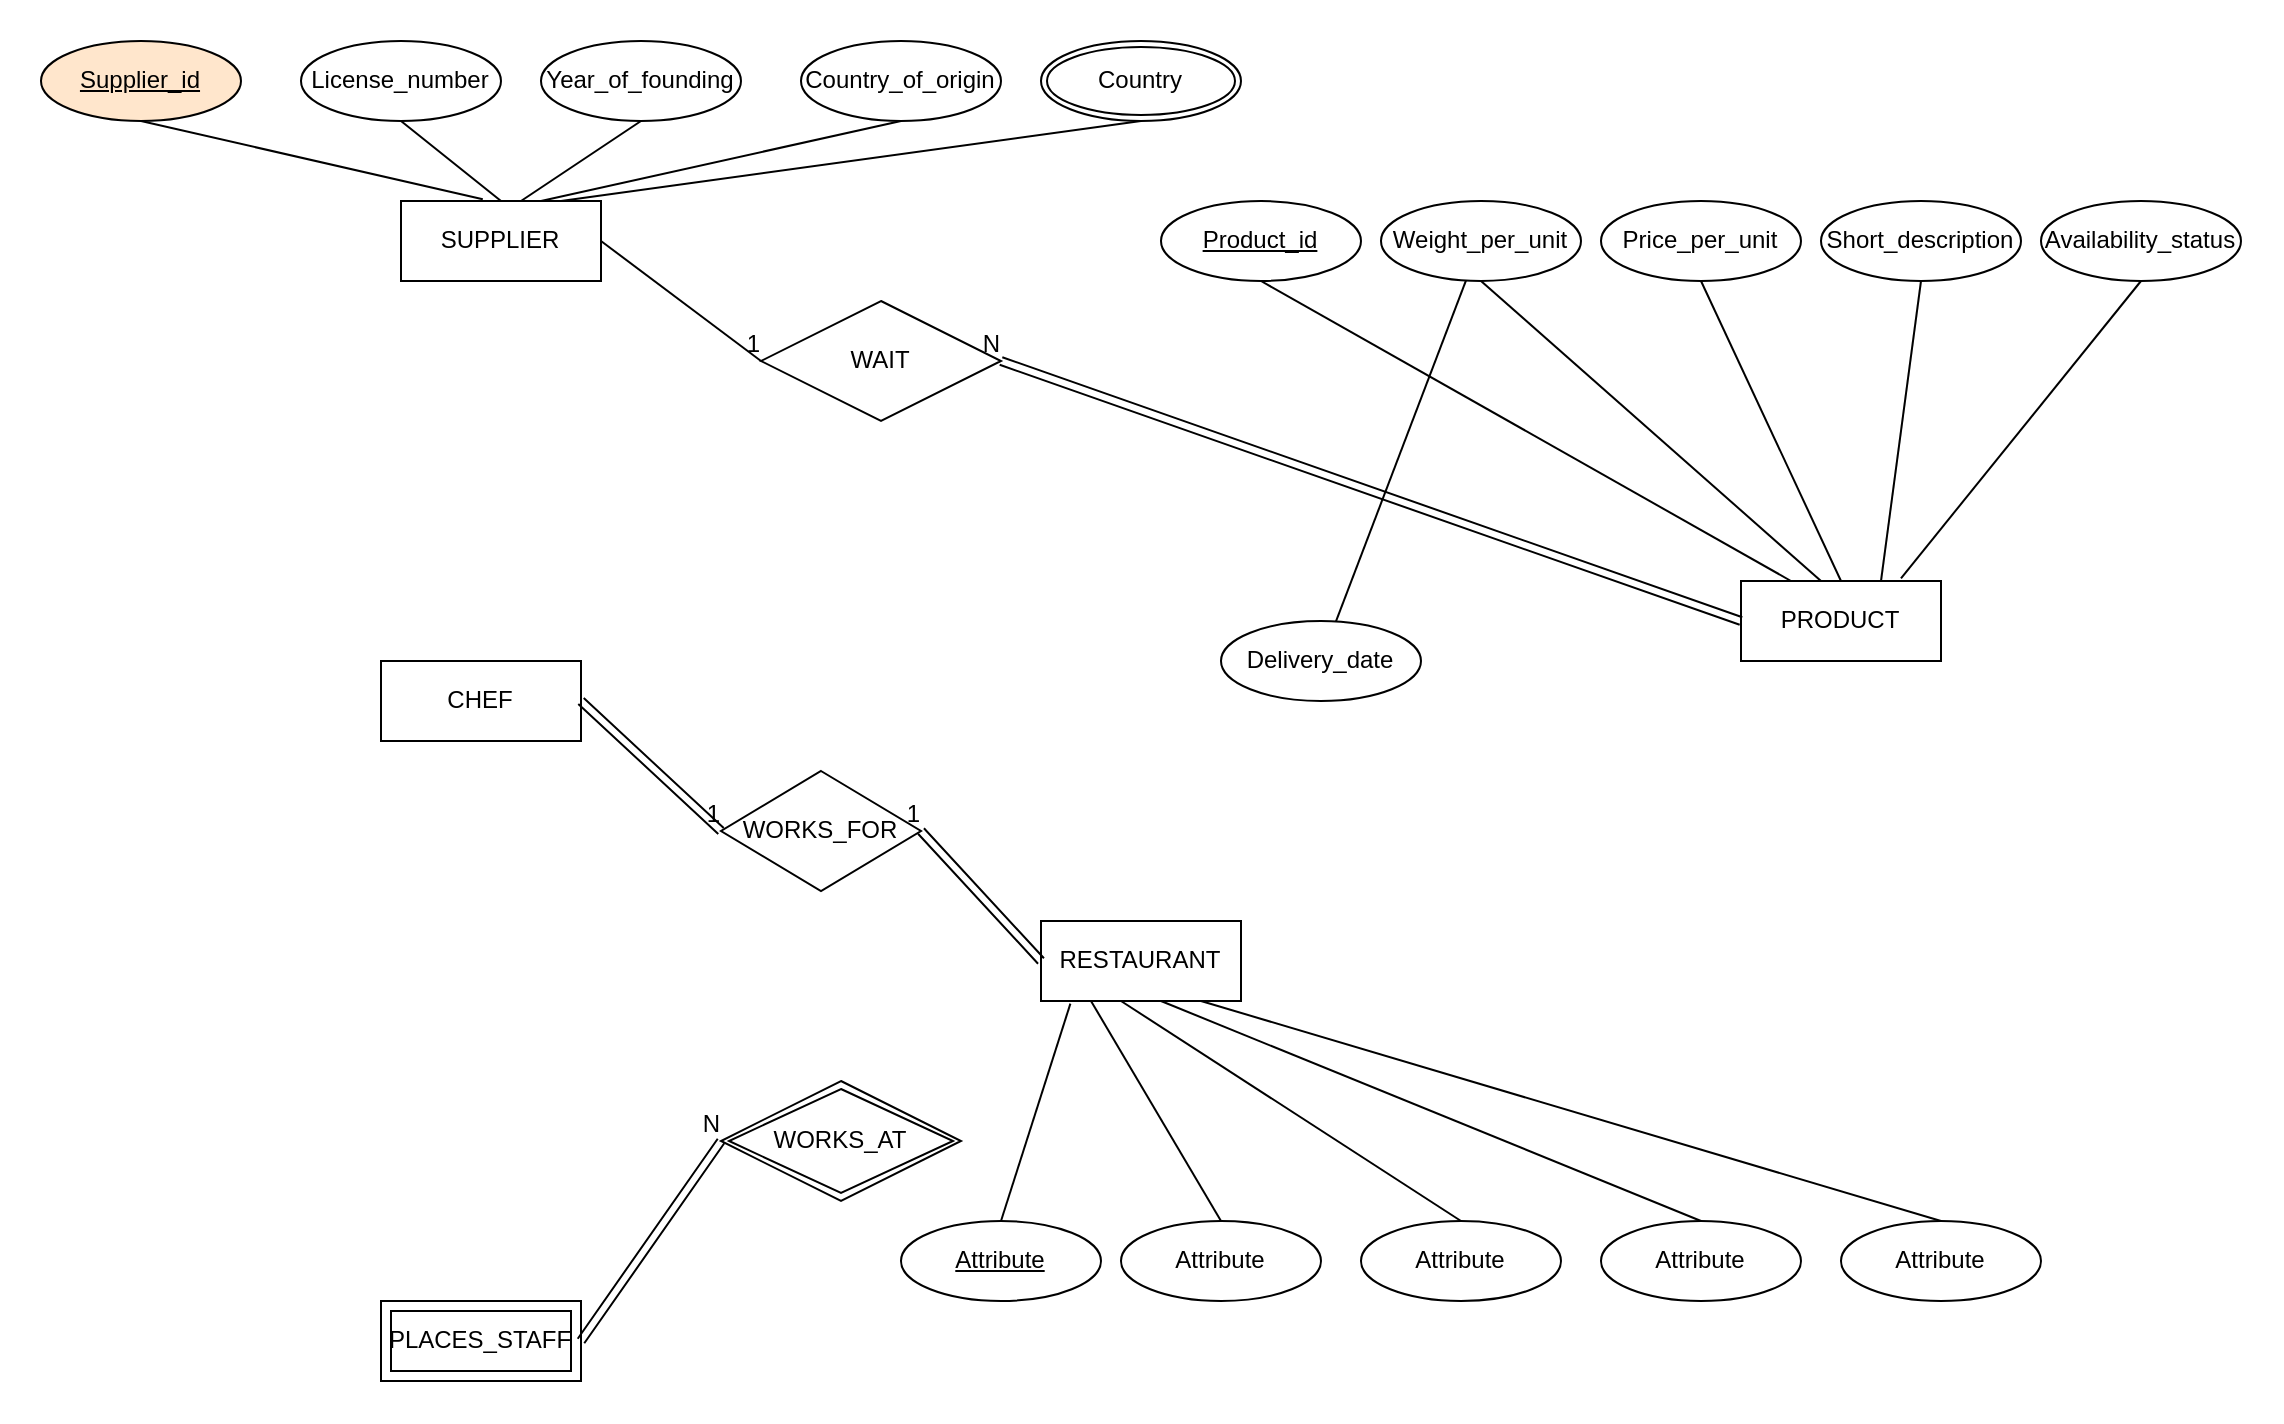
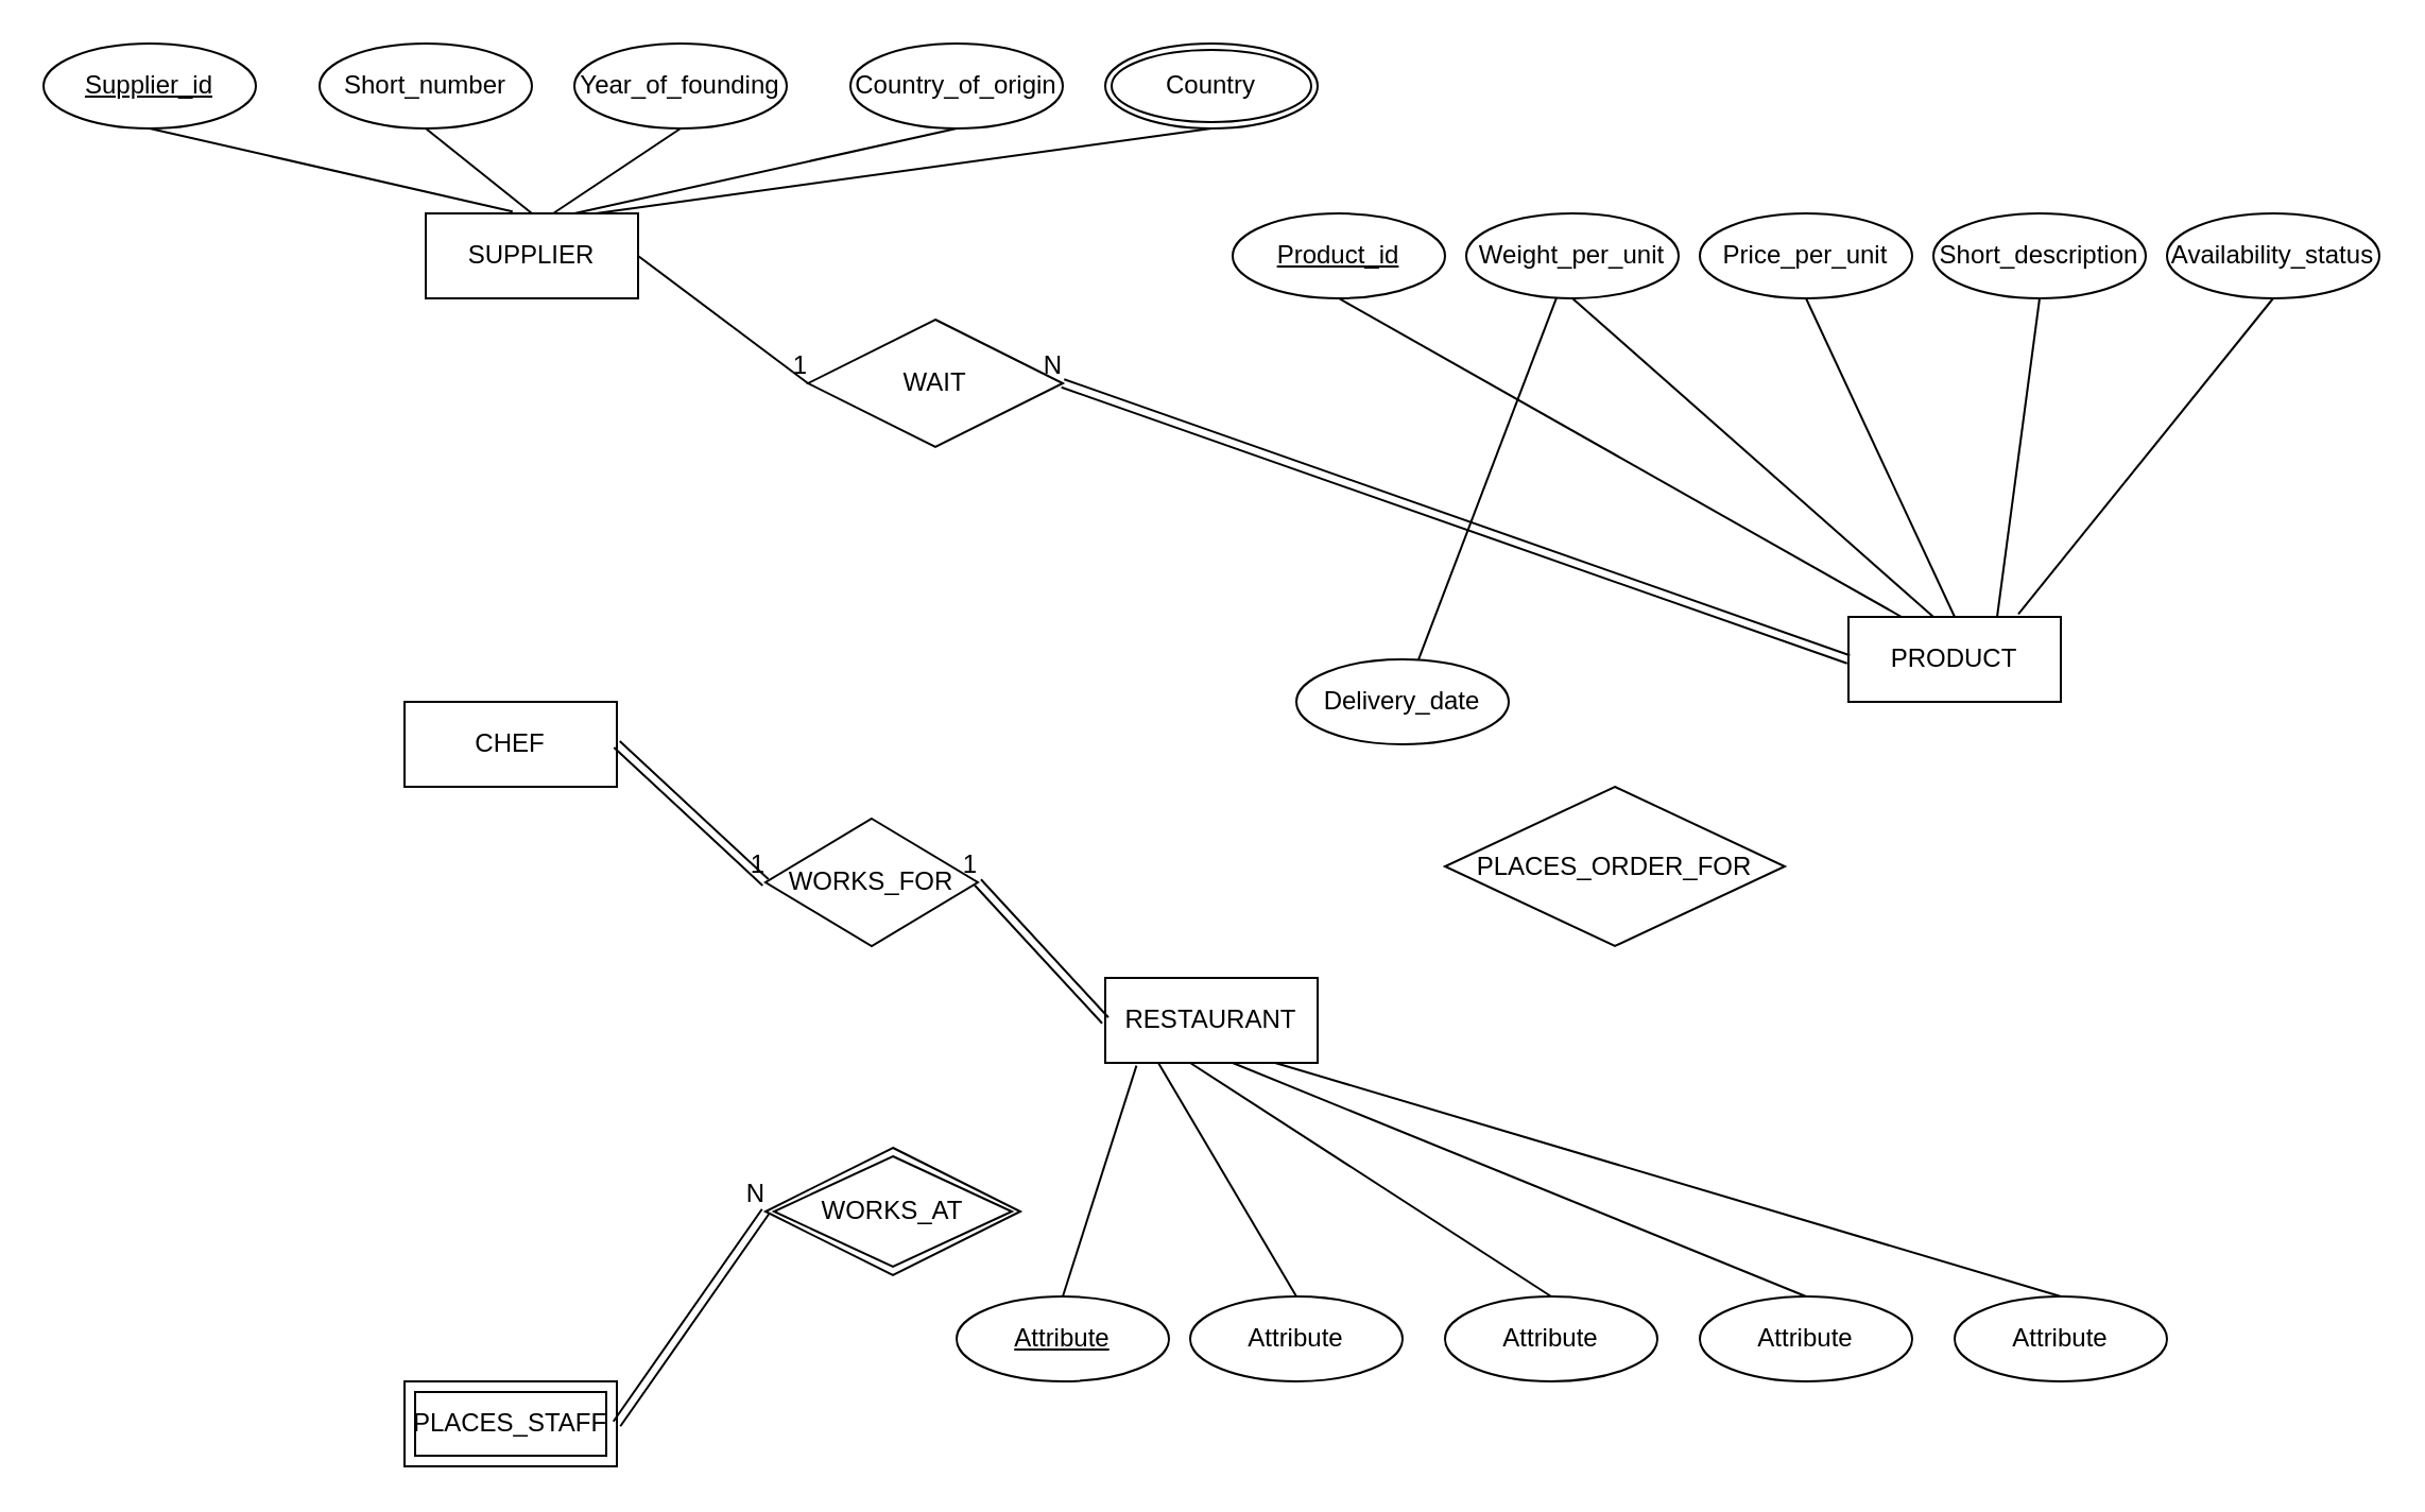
  <mxCell id="0" />
  <mxCell id="1" parent="0" />
  <mxCell id="2" value="SUPPLIER" style="whiteSpace=wrap;html=1;align=center;" vertex="1" parent="1"><mxGeometry x="200" y="100" width="100" height="40" as="geometry" /></mxCell>
  <mxCell id="3" value="CHEF" style="whiteSpace=wrap;html=1;align=center;" vertex="1" parent="1"><mxGeometry x="190" y="330" width="100" height="40" as="geometry" /></mxCell>
  <mxCell id="4" value="PLACES_STAFF" style="shape=ext;margin=3;double=1;whiteSpace=wrap;html=1;align=center;" vertex="1" parent="1"><mxGeometry x="190" y="650" width="100" height="40" as="geometry" /></mxCell>
  <mxCell id="5" value="WORKS_AT" style="shape=rhombus;double=1;perimeter=rhombusPerimeter;whiteSpace=wrap;html=1;align=center;" vertex="1" parent="1"><mxGeometry x="360" y="540" width="120" height="60" as="geometry" /></mxCell>
- <mxCell id="6" value="Supplier_id" style="ellipse;whiteSpace=wrap;html=1;align=center;fontStyle=4;fillColor=#ffe6cc;" vertex="1" parent="1"><mxGeometry y="20" width="100" height="40" as="geometry" x="20" /></mxCell>
- <mxCell id="7" value="License_number" style="ellipse;whiteSpace=wrap;html=1;align=center;" vertex="1" parent="1"><mxGeometry x="150" y="20" width="100" height="40" as="geometry" /></mxCell>
+ <mxCell id="6" value="Supplier_id" style="ellipse;whiteSpace=wrap;html=1;align=center;fontStyle=4;" vertex="1" parent="1"><mxGeometry y="20" width="100" height="40" as="geometry" x="20" /></mxCell>
+ <mxCell id="7" value="Short_number" style="ellipse;whiteSpace=wrap;html=1;align=center;" vertex="1" parent="1"><mxGeometry x="150" y="20" width="100" height="40" as="geometry" /></mxCell>
  <mxCell id="8" value="Year_of_founding" style="ellipse;whiteSpace=wrap;html=1;align=center;" vertex="1" parent="1"><mxGeometry x="270" y="20" width="100" height="40" as="geometry" /></mxCell>
  <mxCell id="9" value="Country_of_origin" style="ellipse;whiteSpace=wrap;html=1;align=center;" vertex="1" parent="1"><mxGeometry x="400" y="20" width="100" height="40" as="geometry" /></mxCell>
  <mxCell id="10" value="Country" style="ellipse;shape=doubleEllipse;margin=3;whiteSpace=wrap;html=1;align=center;" vertex="1" parent="1"><mxGeometry x="520" y="20" width="100" height="40" as="geometry" /></mxCell>
  <mxCell id="11" value="Product_id" style="ellipse;whiteSpace=wrap;html=1;align=center;fontStyle=4;" vertex="1" parent="1"><mxGeometry x="580" y="100" width="100" height="40" as="geometry" /></mxCell>
  <mxCell id="12" value="Weight_per_unit" style="ellipse;whiteSpace=wrap;html=1;align=center;" vertex="1" parent="1"><mxGeometry x="690" y="100" width="100" height="40" as="geometry" /></mxCell>
  <mxCell id="13" value="Price_per_unit" style="ellipse;whiteSpace=wrap;html=1;align=center;" vertex="1" parent="1"><mxGeometry x="800" y="100" width="100" height="40" as="geometry" /></mxCell>
  <mxCell id="14" value="Short_description" style="ellipse;whiteSpace=wrap;html=1;align=center;" vertex="1" parent="1"><mxGeometry x="910" y="100" width="100" height="40" as="geometry" /></mxCell>
  <mxCell id="15" value="Availability_status" style="ellipse;whiteSpace=wrap;html=1;align=center;" vertex="1" parent="1"><mxGeometry x="1020" y="100" width="100" height="40" as="geometry" /></mxCell>
  <mxCell id="16" value="PRODUCT" style="whiteSpace=wrap;html=1;align=center;" vertex="1" parent="1"><mxGeometry x="870" y="290" width="100" height="40" as="geometry" /></mxCell>
  <mxCell id="17" value="RESTAURANT" style="whiteSpace=wrap;html=1;align=center;" vertex="1" parent="1"><mxGeometry x="520" y="460" width="100" height="40" as="geometry" /></mxCell>
  <mxCell id="18" value="WAIT" style="shape=rhombus;perimeter=rhombusPerimeter;whiteSpace=wrap;html=1;align=center;" vertex="1" parent="1"><mxGeometry x="380" y="150" width="120" height="60" as="geometry" /></mxCell>
  <mxCell id="19" value="" style="endArrow=none;html=1;rounded=0;entryX=0;entryY=0.5;entryDx=0;entryDy=0;" edge="1" parent="1" target="18"><mxGeometry relative="1" as="geometry"><mxPoint x="300" y="120" as="sourcePoint" /><mxPoint x="460" y="120" as="targetPoint" /></mxGeometry></mxCell>
  <mxCell id="20" value="1" style="resizable=0;html=1;align=right;verticalAlign=bottom;" connectable="0" vertex="1" parent="19"><mxGeometry x="1" relative="1" as="geometry" /></mxCell>
  <mxCell id="21" value="" style="shape=link;html=1;rounded=0;exitX=0;exitY=0.5;exitDx=0;exitDy=0;entryX=1;entryY=0.5;entryDx=0;entryDy=0;" edge="1" parent="1" source="16" target="18"><mxGeometry relative="1" as="geometry"><mxPoint x="610" y="290" as="sourcePoint" /><mxPoint x="360" y="420" as="targetPoint" /></mxGeometry></mxCell>
  <mxCell id="22" value="N" style="resizable=0;html=1;align=right;verticalAlign=bottom;" connectable="0" vertex="1" parent="21"><mxGeometry x="1" relative="1" as="geometry" /></mxCell>
  <mxCell id="23" value="WORKS_FOR" style="shape=rhombus;perimeter=rhombusPerimeter;whiteSpace=wrap;html=1;align=center;" vertex="1" parent="1"><mxGeometry x="360" y="385" width="100" height="60" as="geometry" /></mxCell>
  <mxCell id="24" value="" style="shape=link;html=1;rounded=0;entryX=0;entryY=0.5;entryDx=0;entryDy=0;" edge="1" parent="1" target="23"><mxGeometry relative="1" as="geometry"><mxPoint x="290" y="350" as="sourcePoint" /><mxPoint x="450" y="350" as="targetPoint" /></mxGeometry></mxCell>
  <mxCell id="25" value="1" style="resizable=0;html=1;align=right;verticalAlign=bottom;" connectable="0" vertex="1" parent="24"><mxGeometry x="1" relative="1" as="geometry" /></mxCell>
  <mxCell id="26" value="" style="shape=link;html=1;rounded=0;exitX=0;exitY=0.5;exitDx=0;exitDy=0;entryX=1;entryY=0.5;entryDx=0;entryDy=0;" edge="1" parent="1" source="17" target="23"><mxGeometry relative="1" as="geometry"><mxPoint x="510" y="410" as="sourcePoint" /><mxPoint x="480" y="360" as="targetPoint" /></mxGeometry></mxCell>
  <mxCell id="27" value="1" style="resizable=0;html=1;align=right;verticalAlign=bottom;" connectable="0" vertex="1" parent="26"><mxGeometry x="1" relative="1" as="geometry" /></mxCell>
  <mxCell id="28" value="" style="shape=link;html=1;rounded=0;entryX=0;entryY=0.5;entryDx=0;entryDy=0;" edge="1" parent="1" target="5"><mxGeometry relative="1" as="geometry"><mxPoint x="290" y="670" as="sourcePoint" /><mxPoint x="450" y="670" as="targetPoint" /></mxGeometry></mxCell>
  <mxCell id="29" value="N" style="resizable=0;html=1;align=right;verticalAlign=bottom;" connectable="0" vertex="1" parent="28"><mxGeometry x="1" relative="1" as="geometry" /></mxCell>
+ <mxCell id="30" value="PLACES_ORDER_FOR&lt;br&gt;" style="shape=rhombus;perimeter=rhombusPerimeter;whiteSpace=wrap;html=1;align=center;" vertex="1" parent="1"><mxGeometry x="680" y="370" width="160" height="75" as="geometry" /></mxCell>
  <mxCell id="31" value="Delivery_date" style="ellipse;whiteSpace=wrap;html=1;align=center;" vertex="1" parent="1"><mxGeometry x="610" y="310" width="100" height="40" as="geometry" /></mxCell>
  <mxCell id="32" value="" style="endArrow=none;html=1;rounded=0;" edge="1" parent="1" source="31" target="12"><mxGeometry relative="1" as="geometry"><mxPoint x="690" y="350" as="sourcePoint" /><mxPoint x="850" y="350" as="targetPoint" /></mxGeometry></mxCell>
  <mxCell id="33" value="Attribute" style="ellipse;whiteSpace=wrap;html=1;align=center;fontStyle=4;" vertex="1" parent="1"><mxGeometry x="450" y="610" width="100" height="40" as="geometry" /></mxCell>
  <mxCell id="34" value="Attribute" style="ellipse;whiteSpace=wrap;html=1;align=center;" vertex="1" parent="1"><mxGeometry x="560" y="610" width="100" height="40" as="geometry" /></mxCell>
  <mxCell id="35" value="Attribute" style="ellipse;whiteSpace=wrap;html=1;align=center;" vertex="1" parent="1"><mxGeometry x="680" y="610" width="100" height="40" as="geometry" /></mxCell>
  <mxCell id="36" value="Attribute" style="ellipse;whiteSpace=wrap;html=1;align=center;" vertex="1" parent="1"><mxGeometry x="800" y="610" width="100" height="40" as="geometry" /></mxCell>
  <mxCell id="37" value="Attribute" style="ellipse;whiteSpace=wrap;html=1;align=center;" vertex="1" parent="1"><mxGeometry x="920" y="610" width="100" height="40" as="geometry" /></mxCell>
  <mxCell id="38" value="" style="endArrow=none;html=1;rounded=0;entryX=0.409;entryY=-0.022;entryDx=0;entryDy=0;entryPerimeter=0;" edge="1" parent="1" target="2"><mxGeometry relative="1" as="geometry"><mxPoint x="70" y="60" as="sourcePoint" /><mxPoint x="230" y="60" as="targetPoint" /></mxGeometry></mxCell>
  <mxCell id="39" value="" style="endArrow=none;html=1;rounded=0;entryX=0.5;entryY=0;entryDx=0;entryDy=0;" edge="1" parent="1" target="2"><mxGeometry relative="1" as="geometry"><mxPoint x="200" y="60" as="sourcePoint" /><mxPoint x="360" y="60" as="targetPoint" /></mxGeometry></mxCell>
  <mxCell id="40" value="" style="endArrow=none;html=1;rounded=0;entryX=0.5;entryY=1;entryDx=0;entryDy=0;" edge="1" parent="1" target="8"><mxGeometry relative="1" as="geometry"><mxPoint x="260" y="100" as="sourcePoint" /><mxPoint x="420" y="100" as="targetPoint" /></mxGeometry></mxCell>
  <mxCell id="41" value="" style="endArrow=none;html=1;rounded=0;entryX=0.5;entryY=1;entryDx=0;entryDy=0;" edge="1" parent="1" target="9"><mxGeometry relative="1" as="geometry"><mxPoint x="270" y="100" as="sourcePoint" /><mxPoint x="430" y="100" as="targetPoint" /></mxGeometry></mxCell>
  <mxCell id="42" value="" style="endArrow=none;html=1;rounded=0;entryX=0.5;entryY=1;entryDx=0;entryDy=0;" edge="1" parent="1" target="10"><mxGeometry relative="1" as="geometry"><mxPoint x="280" y="100" as="sourcePoint" /><mxPoint x="440" y="100" as="targetPoint" /></mxGeometry></mxCell>
  <mxCell id="43" value="" style="endArrow=none;html=1;rounded=0;entryX=0.25;entryY=0;entryDx=0;entryDy=0;" edge="1" parent="1" target="16"><mxGeometry relative="1" as="geometry"><mxPoint x="630" y="140" as="sourcePoint" /><mxPoint x="790" y="140" as="targetPoint" /></mxGeometry></mxCell>
  <mxCell id="44" value="" style="endArrow=none;html=1;rounded=0;entryX=0.5;entryY=1;entryDx=0;entryDy=0;" edge="1" parent="1" target="12"><mxGeometry relative="1" as="geometry"><mxPoint x="910" y="290" as="sourcePoint" /><mxPoint x="1070" y="290" as="targetPoint" /></mxGeometry></mxCell>
  <mxCell id="45" value="" style="endArrow=none;html=1;rounded=0;entryX=0.5;entryY=1;entryDx=0;entryDy=0;" edge="1" parent="1" target="13"><mxGeometry relative="1" as="geometry"><mxPoint x="920" y="290" as="sourcePoint" /><mxPoint x="1080" y="290" as="targetPoint" /></mxGeometry></mxCell>
  <mxCell id="46" value="" style="endArrow=none;html=1;rounded=0;entryX=0.5;entryY=1;entryDx=0;entryDy=0;" edge="1" parent="1" target="14"><mxGeometry relative="1" as="geometry"><mxPoint x="940" y="290" as="sourcePoint" /><mxPoint x="1100" y="290" as="targetPoint" /></mxGeometry></mxCell>
  <mxCell id="47" value="" style="endArrow=none;html=1;rounded=0;entryX=0.5;entryY=1;entryDx=0;entryDy=0;" edge="1" parent="1" target="15"><mxGeometry relative="1" as="geometry"><mxPoint x="950" y="288.67" as="sourcePoint" /><mxPoint x="1110" y="288.67" as="targetPoint" /></mxGeometry></mxCell>
  <mxCell id="48" value="" style="endArrow=none;html=1;rounded=0;entryX=0.147;entryY=1.033;entryDx=0;entryDy=0;entryPerimeter=0;" edge="1" parent="1" target="17"><mxGeometry relative="1" as="geometry"><mxPoint x="500" y="610" as="sourcePoint" /><mxPoint x="660" y="610" as="targetPoint" /></mxGeometry></mxCell>
  <mxCell id="49" value="" style="endArrow=none;html=1;rounded=0;entryX=0.25;entryY=1;entryDx=0;entryDy=0;exitX=0.5;exitY=0;exitDx=0;exitDy=0;" edge="1" parent="1" source="34" target="17"><mxGeometry relative="1" as="geometry"><mxPoint x="600" y="610" as="sourcePoint" /><mxPoint x="760" y="610" as="targetPoint" /></mxGeometry></mxCell>
  <mxCell id="50" value="" style="endArrow=none;html=1;rounded=0;entryX=0.5;entryY=0;entryDx=0;entryDy=0;" edge="1" parent="1" target="35"><mxGeometry relative="1" as="geometry"><mxPoint x="560" y="500" as="sourcePoint" /><mxPoint x="720" y="500" as="targetPoint" /></mxGeometry></mxCell>
  <mxCell id="51" value="" style="endArrow=none;html=1;rounded=0;entryX=0.5;entryY=0;entryDx=0;entryDy=0;" edge="1" parent="1" target="36"><mxGeometry relative="1" as="geometry"><mxPoint x="580" y="500" as="sourcePoint" /><mxPoint x="740" y="500" as="targetPoint" /></mxGeometry></mxCell>
  <mxCell id="52" value="" style="endArrow=none;html=1;rounded=0;entryX=0.5;entryY=0;entryDx=0;entryDy=0;" edge="1" parent="1" target="37"><mxGeometry relative="1" as="geometry"><mxPoint x="600" y="500" as="sourcePoint" /><mxPoint x="760" y="500" as="targetPoint" /></mxGeometry></mxCell>
